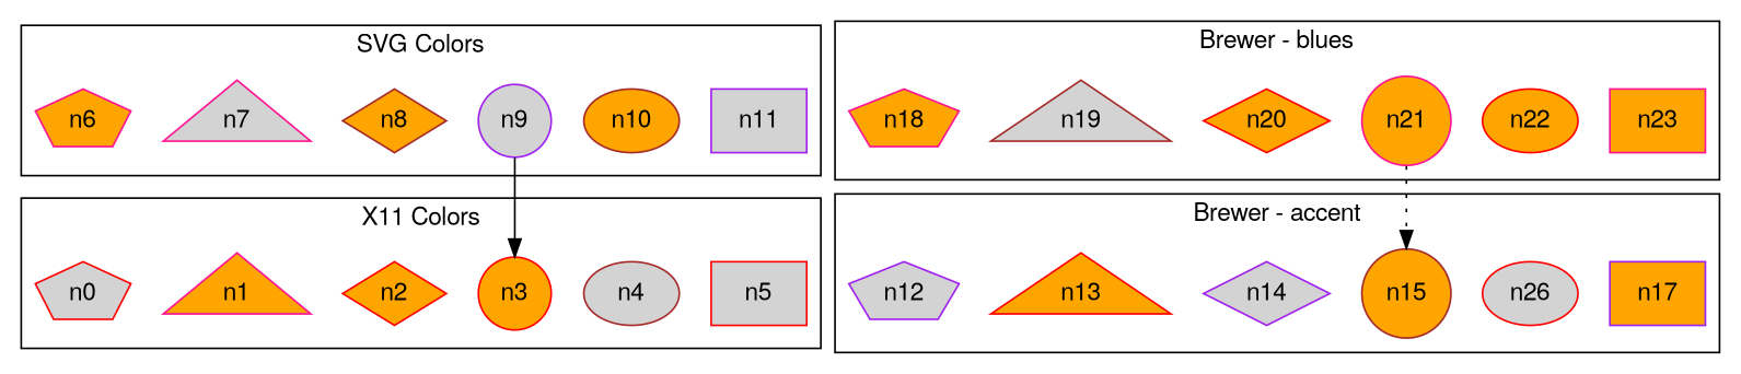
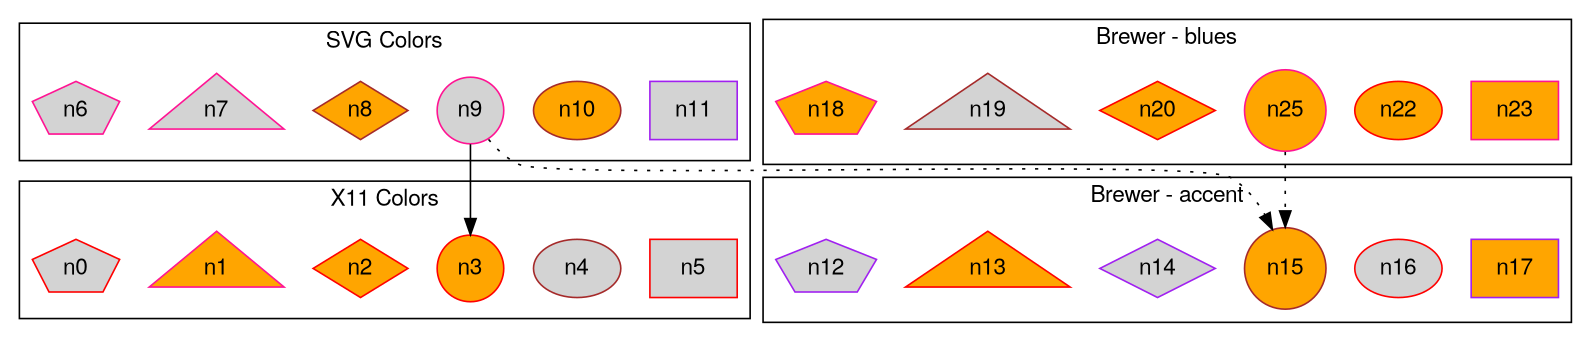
  digraph {
    fontname="Helvetica,Arial,sans-serif"
    node [color=red fillcolor=orange fontname="Helvetica,Arial,sans-serif" shape=box style=filled]
    edge [fontname="Helvetica,Arial,sans-serif" style=dotted]
    n5 [fillcolor=lightgrey]
    n4 [color=brown fillcolor=lightgrey shape=ellipse]
    n3 [shape=circle]
    n2 [shape=diamond]
    n1 [color=deeppink shape=triangle]
    n0 [fillcolor=lightgrey shape=pentagon]
    n11 [color=purple fillcolor=lightgrey]
    n10 [color=brown shape=ellipse]
-   n9 [color=purple fillcolor=lightgrey shape=circle]
+   n9 [color=deeppink fillcolor=lightgrey shape=circle]
    n8 [color=brown shape=diamond]
    n7 [color=deeppink fillcolor=lightgrey shape=triangle]
-   n6 [color=deeppink shape=pentagon]
+   n6 [color=deeppink fillcolor=lightgrey shape=pentagon]
    n17 [color=purple]
-   n16 [fillcolor=lightgrey shape=ellipse label=n26]
+   n16 [fillcolor=lightgrey shape=ellipse]
    n15 [color=brown shape=circle]
    n14 [color=purple fillcolor=lightgrey shape=diamond]
    n13 [shape=triangle]
    n12 [color=purple fillcolor=lightgrey shape=pentagon]
    n23 [color=deeppink]
    n22 [shape=ellipse]
-   n21 [color=deeppink shape=circle]
+   n21 [color=deeppink shape=circle label=n25]
    n20 [shape=diamond]
    n19 [color=brown fillcolor=lightgrey shape=triangle]
    n18 [color=deeppink shape=pentagon]
    subgraph cluster_1 {
      label="X11 Colors"
      n5
      n4
      n3
      n2
      n1
      n0
    }
    subgraph cluster_2 {
      label="SVG Colors"
      n11
      n10
      n9
      n8
      n7
      n6
    }
    subgraph cluster_3 {
      label="Brewer - accent"
      n17
      n16
      n15
      n14
      n13
      n12
    }
    subgraph cluster_4 {
      label="Brewer - blues"
      n23
      n22
      n21
      n20
      n19
      n18
    }
    n9 -> n3 [style=solid]
+   n9 -> n15
    n21 -> n15
  }
